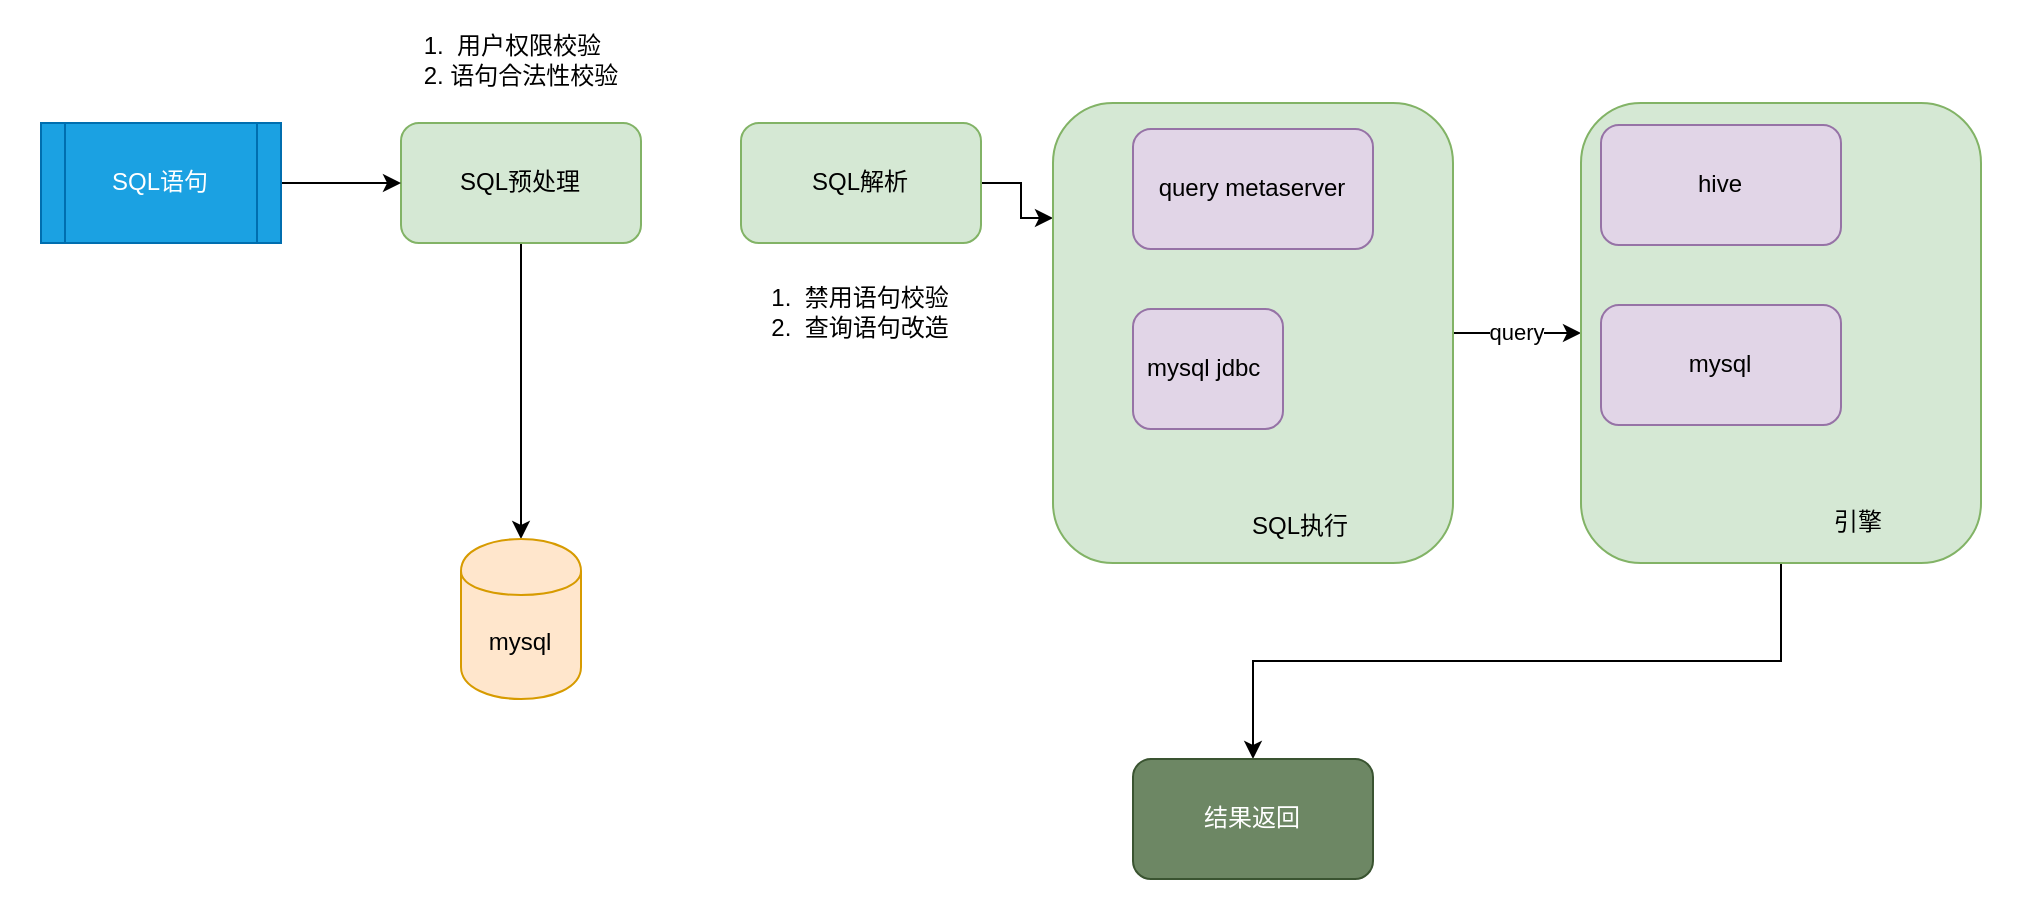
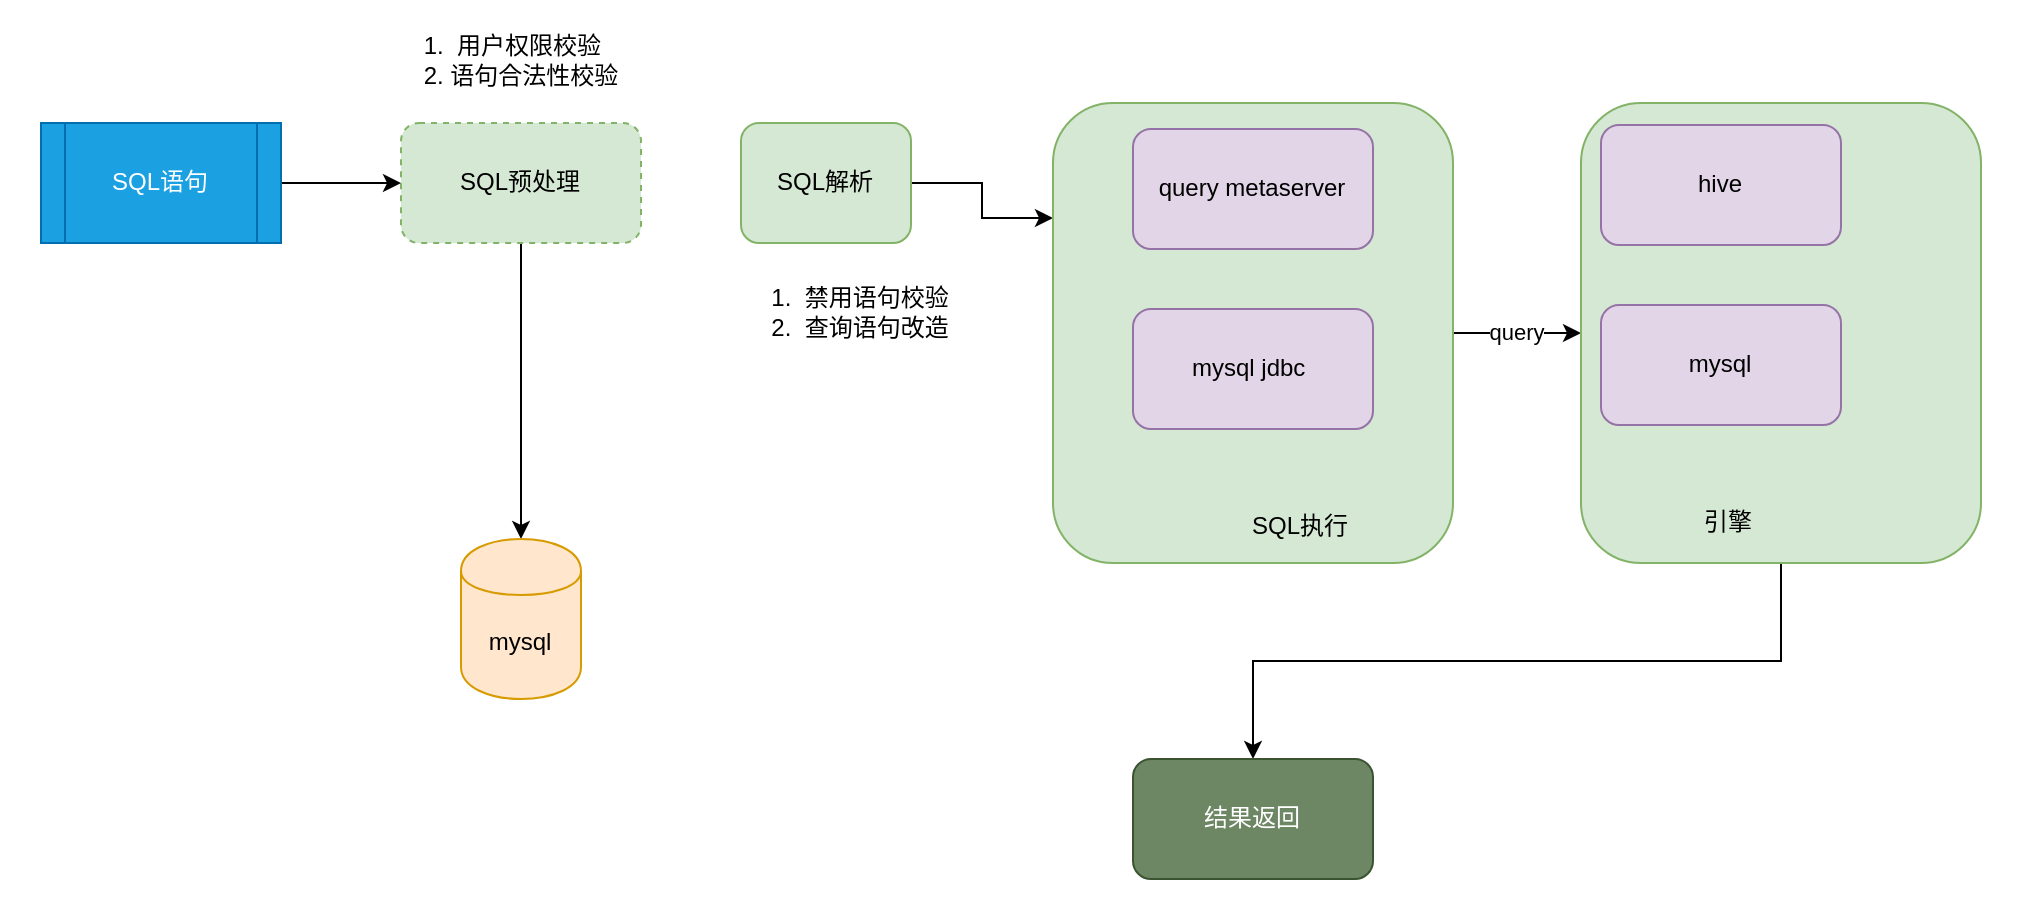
  <mxCell id="0" />
  <mxCell id="1" parent="0" />
  <mxCell id="2" style="edgeStyle=orthogonalEdgeStyle;rounded=0;orthogonalLoop=1;jettySize=auto;html=1;exitX=0.5;exitY=1;exitDx=0;exitDy=0;" edge="1" parent="1" source="3" target="17"><mxGeometry relative="1" as="geometry" /></mxCell>
- <mxCell id="3" value="SQL预处理" style="rounded=1;whiteSpace=wrap;html=1;fillColor=#d5e8d4;strokeColor=#82b366;" parent="1" vertex="1"><mxGeometry x="200" y="61" width="120" height="60" as="geometry" /></mxCell>
+ <mxCell id="3" value="SQL预处理" style="rounded=1;whiteSpace=wrap;html=1;fillColor=#d5e8d4;strokeColor=#82b366;dashed=1;" parent="1" vertex="1"><mxGeometry x="200" y="61" width="120" height="60" as="geometry" /></mxCell>
  <mxCell id="4" style="edgeStyle=orthogonalEdgeStyle;rounded=0;orthogonalLoop=1;jettySize=auto;html=1;exitX=1;exitY=0.5;exitDx=0;exitDy=0;entryX=0;entryY=0.25;entryDx=0;entryDy=0;" edge="1" parent="1" source="5" target="7"><mxGeometry relative="1" as="geometry" /></mxCell>
- <mxCell id="5" value="SQL解析" style="rounded=1;whiteSpace=wrap;html=1;fillColor=#d5e8d4;strokeColor=#82b366;" parent="1" vertex="1"><mxGeometry x="370" y="61" width="120" height="60" as="geometry" /></mxCell>
+ <mxCell id="5" value="SQL解析" style="rounded=1;whiteSpace=wrap;html=1;fillColor=#d5e8d4;strokeColor=#82b366;" parent="1" vertex="1"><mxGeometry x="370" y="61" width="85" height="60" as="geometry" /></mxCell>
  <mxCell id="6" value="query" style="edgeStyle=orthogonalEdgeStyle;rounded=0;orthogonalLoop=1;jettySize=auto;html=1;exitX=1;exitY=0.5;exitDx=0;exitDy=0;entryX=0;entryY=0.5;entryDx=0;entryDy=0;" edge="1" parent="1" source="7" target="12"><mxGeometry relative="1" as="geometry" /></mxCell>
  <mxCell id="7" value="" style="rounded=1;whiteSpace=wrap;html=1;fillColor=#d5e8d4;strokeColor=#82b366;" parent="1" vertex="1"><mxGeometry x="526" y="51" width="200" height="230" as="geometry" /></mxCell>
  <mxCell id="8" value="query metaserver" style="rounded=1;whiteSpace=wrap;html=1;fillColor=#e1d5e7;strokeColor=#9673a6;" parent="1" vertex="1"><mxGeometry x="566" y="64" width="120" height="60" as="geometry" /></mxCell>
- <mxCell id="9" value="mysql jdbc&amp;nbsp;" style="rounded=1;whiteSpace=wrap;html=1;fillColor=#e1d5e7;strokeColor=#9673a6;" parent="1" vertex="1"><mxGeometry x="566" y="154" width="75" height="60" as="geometry" /></mxCell>
+ <mxCell id="9" value="mysql jdbc&amp;nbsp;" style="rounded=1;whiteSpace=wrap;html=1;fillColor=#e1d5e7;strokeColor=#9673a6;" parent="1" vertex="1"><mxGeometry x="566" y="154" width="120" height="60" as="geometry" /></mxCell>
  <mxCell id="10" value="SQL执行" style="text;html=1;strokeColor=none;fillColor=none;align=center;verticalAlign=middle;whiteSpace=wrap;rounded=0;" parent="1" vertex="1"><mxGeometry x="620" y="254" width="60" height="17" as="geometry" /></mxCell>
  <mxCell id="11" style="edgeStyle=orthogonalEdgeStyle;rounded=0;orthogonalLoop=1;jettySize=auto;html=1;exitX=0.5;exitY=1;exitDx=0;exitDy=0;" edge="1" parent="1" source="12" target="21"><mxGeometry relative="1" as="geometry" /></mxCell>
  <mxCell id="12" value="" style="rounded=1;whiteSpace=wrap;html=1;fillColor=#d5e8d4;strokeColor=#82b366;" parent="1" vertex="1"><mxGeometry x="790" y="51" width="200" height="230" as="geometry" /></mxCell>
  <mxCell id="13" value="hive" style="rounded=1;whiteSpace=wrap;html=1;fillColor=#e1d5e7;strokeColor=#9673a6;" parent="1" vertex="1"><mxGeometry x="800" y="62" width="120" height="60" as="geometry" /></mxCell>
  <mxCell id="14" value="mysql" style="rounded=1;whiteSpace=wrap;html=1;fillColor=#e1d5e7;strokeColor=#9673a6;" parent="1" vertex="1"><mxGeometry x="800" y="152" width="120" height="60" as="geometry" /></mxCell>
- <mxCell id="15" value="引擎" style="text;html=1;strokeColor=none;fillColor=none;align=center;verticalAlign=middle;whiteSpace=wrap;rounded=0;" parent="1" vertex="1"><mxGeometry x="899" y="252" width="60" height="17" as="geometry" /></mxCell>
+ <mxCell id="15" value="引擎" style="text;html=1;strokeColor=none;fillColor=none;align=center;verticalAlign=middle;whiteSpace=wrap;rounded=0;" parent="1" vertex="1"><mxGeometry x="834" y="252" width="60" height="17" as="geometry" /></mxCell>
  <mxCell id="16" value="&lt;span style=&quot;text-align: left&quot;&gt;1.&amp;nbsp; 禁用语句校验&lt;/span&gt;&lt;br&gt;&lt;div style=&quot;text-align: left&quot;&gt;&lt;span&gt;2.&amp;nbsp; 查询语句改造&lt;/span&gt;&lt;/div&gt;" style="text;html=1;strokeColor=none;fillColor=none;align=center;verticalAlign=middle;whiteSpace=wrap;rounded=0;" vertex="1" parent="1"><mxGeometry x="375" y="146" width="110" height="20" as="geometry" /></mxCell>
  <mxCell id="17" value="mysql" style="shape=cylinder;whiteSpace=wrap;html=1;boundedLbl=1;backgroundOutline=1;fillColor=#ffe6cc;strokeColor=#d79b00;" vertex="1" parent="1"><mxGeometry x="230" y="269" width="60" height="80" as="geometry" /></mxCell>
  <mxCell id="18" style="edgeStyle=orthogonalEdgeStyle;rounded=0;orthogonalLoop=1;jettySize=auto;html=1;exitX=1;exitY=0.5;exitDx=0;exitDy=0;entryX=0;entryY=0.5;entryDx=0;entryDy=0;" edge="1" parent="1" source="19" target="3"><mxGeometry relative="1" as="geometry" /></mxCell>
  <mxCell id="19" value="SQL语句" style="shape=process;whiteSpace=wrap;html=1;backgroundOutline=1;fillColor=#1ba1e2;strokeColor=#006EAF;fontColor=#ffffff;" vertex="1" parent="1"><mxGeometry x="20" y="61" width="120" height="60" as="geometry" /></mxCell>
  <mxCell id="20" value="&lt;div style=&quot;text-align: left&quot;&gt;&lt;span&gt;1.&amp;nbsp; 用户权限校验&lt;/span&gt;&lt;/div&gt;&lt;div style=&quot;text-align: left&quot;&gt;&lt;span&gt;2. 语句合法性校验&lt;/span&gt;&lt;/div&gt;" style="text;html=1;strokeColor=none;fillColor=none;align=center;verticalAlign=middle;whiteSpace=wrap;rounded=0;" vertex="1" parent="1"><mxGeometry x="207.5" y="20" width="105" height="20" as="geometry" /></mxCell>
  <mxCell id="21" value="结果返回" style="rounded=1;whiteSpace=wrap;html=1;fillColor=#6d8764;strokeColor=#3A5431;fontColor=#ffffff;" vertex="1" parent="1"><mxGeometry x="566" y="379" width="120" height="60" as="geometry" /></mxCell>
